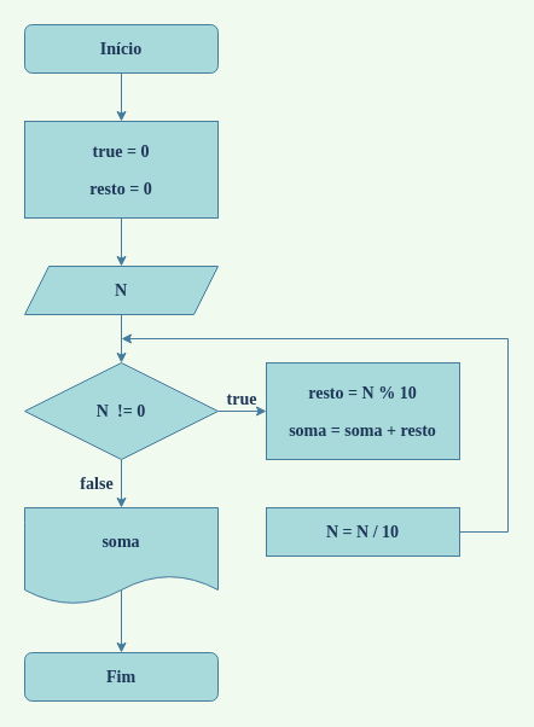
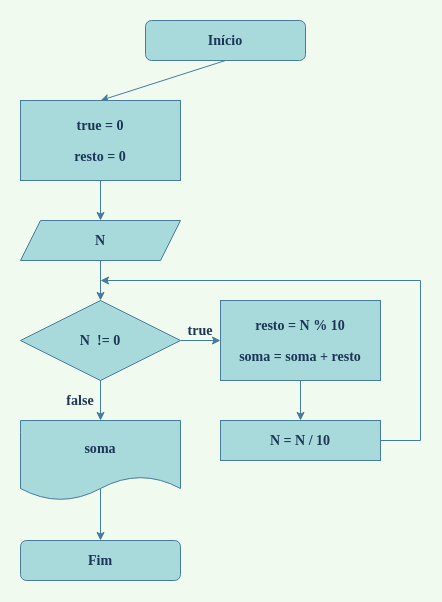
  <mxCell id="0" />
  <mxCell id="1" parent="0" />
- <mxCell id="2" value="&lt;h3&gt;&lt;font face=&quot;Times New Roman&quot;&gt;Início&lt;/font&gt;&lt;/h3&gt;" style="rounded=1;whiteSpace=wrap;html=1;sketch=0;strokeColor=#457B9D;fillColor=#A8DADC;fontColor=#1D3557;" vertex="1" parent="1"><mxGeometry x="20" y="20" width="160" height="40" as="geometry" /></mxCell>
+ <mxCell id="2" value="&lt;h3&gt;&lt;font face=&quot;Times New Roman&quot;&gt;Início&lt;/font&gt;&lt;/h3&gt;" style="rounded=1;whiteSpace=wrap;html=1;sketch=0;strokeColor=#457B9D;fillColor=#A8DADC;fontColor=#1D3557;" vertex="1" parent="1"><mxGeometry x="145" y="20" width="160" height="40" as="geometry" /></mxCell>
  <mxCell id="3" value="" style="endArrow=classic;html=1;strokeColor=#457B9D;fillColor=#A8DADC;fontColor=#1D3557;exitX=0.5;exitY=1;exitDx=0;exitDy=0;entryX=0.5;entryY=0;entryDx=0;entryDy=0;labelBackgroundColor=#F1FAEE;" edge="1" parent="1" source="2" target="5"><mxGeometry width="50" height="50" relative="1" as="geometry"><mxPoint x="130" y="280" as="sourcePoint" /><mxPoint x="100" y="100" as="targetPoint" /></mxGeometry></mxCell>
  <mxCell id="4" value="" style="edgeStyle=orthogonalEdgeStyle;curved=0;rounded=1;sketch=0;orthogonalLoop=1;jettySize=auto;html=1;strokeColor=#457B9D;fillColor=#A8DADC;fontColor=#1D3557;labelBackgroundColor=#F1FAEE;" edge="1" parent="1" source="5" target="7"><mxGeometry relative="1" as="geometry" /></mxCell>
  <mxCell id="5" value="&lt;h3&gt;&lt;font face=&quot;Times New Roman&quot;&gt;true = 0&lt;/font&gt;&lt;/h3&gt;&lt;div&gt;&lt;h3&gt;&lt;font face=&quot;Times New Roman&quot;&gt;resto = 0&lt;/font&gt;&lt;/h3&gt;&lt;/div&gt;" style="rounded=0;whiteSpace=wrap;html=1;sketch=0;strokeColor=#457B9D;fillColor=#A8DADC;fontColor=#1D3557;" vertex="1" parent="1"><mxGeometry x="20" y="100" width="160" height="80" as="geometry" /></mxCell>
  <mxCell id="6" value="" style="edgeStyle=orthogonalEdgeStyle;curved=0;rounded=1;sketch=0;orthogonalLoop=1;jettySize=auto;html=1;strokeColor=#457B9D;fillColor=#A8DADC;fontColor=#1D3557;labelBackgroundColor=#F1FAEE;" edge="1" parent="1" source="7" target="10"><mxGeometry relative="1" as="geometry" /></mxCell>
  <mxCell id="7" value="&lt;h3&gt;&lt;font face=&quot;Times New Roman&quot;&gt;N&lt;/font&gt;&lt;/h3&gt;" style="shape=parallelogram;perimeter=parallelogramPerimeter;whiteSpace=wrap;html=1;fixedSize=1;rounded=0;fontColor=#1D3557;strokeColor=#457B9D;fillColor=#A8DADC;sketch=0;" vertex="1" parent="1"><mxGeometry x="20" y="220" width="160" height="40" as="geometry" /></mxCell>
  <mxCell id="8" value="" style="edgeStyle=orthogonalEdgeStyle;curved=0;rounded=1;sketch=0;orthogonalLoop=1;jettySize=auto;html=1;strokeColor=#457B9D;fillColor=#A8DADC;fontColor=#1D3557;labelBackgroundColor=#F1FAEE;" edge="1" parent="1" source="10" target="12"><mxGeometry relative="1" as="geometry" /></mxCell>
  <mxCell id="9" value="" style="edgeStyle=orthogonalEdgeStyle;curved=0;rounded=1;sketch=0;orthogonalLoop=1;jettySize=auto;html=1;strokeColor=#457B9D;fillColor=#A8DADC;fontColor=#1D3557;labelBackgroundColor=#F1FAEE;" edge="1" parent="1" source="10" target="18"><mxGeometry relative="1" as="geometry" /></mxCell>
  <mxCell id="10" value="&lt;h3&gt;&lt;font face=&quot;Times New Roman&quot;&gt;N&amp;nbsp; != 0&lt;/font&gt;&lt;/h3&gt;" style="rhombus;whiteSpace=wrap;html=1;rounded=0;fontColor=#1D3557;strokeColor=#457B9D;fillColor=#A8DADC;sketch=0;" vertex="1" parent="1"><mxGeometry x="20" y="300" width="160" height="80" as="geometry" /></mxCell>
+ <mxCell id="11" value="" style="edgeStyle=orthogonalEdgeStyle;curved=0;rounded=1;sketch=0;orthogonalLoop=1;jettySize=auto;html=1;strokeColor=#457B9D;fillColor=#A8DADC;fontColor=#1D3557;labelBackgroundColor=#F1FAEE;" edge="1" parent="1" source="12" target="13"><mxGeometry relative="1" as="geometry" /></mxCell>
  <mxCell id="12" value="&lt;h3&gt;&lt;font face=&quot;Times New Roman&quot;&gt;resto = N % 10&lt;/font&gt;&lt;/h3&gt;&lt;div&gt;&lt;h3&gt;&lt;font face=&quot;Times New Roman&quot;&gt;soma = soma + resto&lt;/font&gt;&lt;/h3&gt;&lt;/div&gt;&lt;div&gt;&lt;div&gt;&lt;/div&gt;&lt;/div&gt;&lt;div&gt;&lt;/div&gt;" style="whiteSpace=wrap;html=1;rounded=0;fontColor=#1D3557;strokeColor=#457B9D;fillColor=#A8DADC;sketch=0;" vertex="1" parent="1"><mxGeometry x="220" y="300" width="160" height="80" as="geometry" /></mxCell>
  <mxCell id="13" value="&lt;h3&gt;&lt;font face=&quot;Times New Roman&quot;&gt;N = N / 10&lt;/font&gt;&lt;/h3&gt;&lt;div&gt;&lt;div&gt;&lt;/div&gt;&lt;/div&gt;&lt;div&gt;&lt;/div&gt;" style="whiteSpace=wrap;html=1;rounded=0;fontColor=#1D3557;strokeColor=#457B9D;fillColor=#A8DADC;sketch=0;" vertex="1" parent="1"><mxGeometry x="220" y="420" width="160" height="40" as="geometry" /></mxCell>
  <mxCell id="14" value="" style="endArrow=classic;html=1;strokeColor=#457B9D;fillColor=#A8DADC;fontColor=#1D3557;labelBackgroundColor=#F1FAEE;" edge="1" parent="1"><mxGeometry width="50" height="50" relative="1" as="geometry"><mxPoint x="420" y="280" as="sourcePoint" /><mxPoint x="100" y="280" as="targetPoint" /></mxGeometry></mxCell>
  <mxCell id="15" value="" style="endArrow=none;html=1;strokeColor=#457B9D;fillColor=#A8DADC;fontColor=#1D3557;entryX=1;entryY=0.5;entryDx=0;entryDy=0;labelBackgroundColor=#F1FAEE;" edge="1" parent="1" target="13"><mxGeometry width="50" height="50" relative="1" as="geometry"><mxPoint x="420" y="440" as="sourcePoint" /><mxPoint x="180" y="320" as="targetPoint" /></mxGeometry></mxCell>
  <mxCell id="16" value="" style="endArrow=none;html=1;strokeColor=#457B9D;fillColor=#A8DADC;fontColor=#1D3557;labelBackgroundColor=#F1FAEE;" edge="1" parent="1"><mxGeometry width="50" height="50" relative="1" as="geometry"><mxPoint x="420" y="440" as="sourcePoint" /><mxPoint x="420" y="280" as="targetPoint" /></mxGeometry></mxCell>
  <mxCell id="17" value="&lt;h3 style=&quot;color: rgb(29 , 53 , 87)&quot;&gt;&lt;font face=&quot;Times New Roman&quot;&gt;true&lt;/font&gt;&lt;/h3&gt;" style="text;html=1;strokeColor=none;fillColor=none;align=center;verticalAlign=middle;whiteSpace=wrap;rounded=0;fontColor=#1D3557;" vertex="1" parent="1"><mxGeometry x="180" y="320" width="40" height="20" as="geometry" /></mxCell>
  <mxCell id="18" value="&lt;h3&gt;&lt;font face=&quot;Times New Roman&quot;&gt;soma&lt;/font&gt;&lt;/h3&gt;" style="shape=document;whiteSpace=wrap;html=1;boundedLbl=1;rounded=0;fontColor=#1D3557;strokeColor=#457B9D;fillColor=#A8DADC;sketch=0;" vertex="1" parent="1"><mxGeometry x="20" y="420" width="160" height="80" as="geometry" /></mxCell>
  <mxCell id="19" value="&lt;h3 style=&quot;color: rgb(29 , 53 , 87)&quot;&gt;&lt;font face=&quot;Times New Roman&quot;&gt;false&lt;/font&gt;&lt;/h3&gt;" style="text;html=1;strokeColor=none;fillColor=none;align=center;verticalAlign=middle;whiteSpace=wrap;rounded=0;fontColor=#1D3557;" vertex="1" parent="1"><mxGeometry x="60" y="390" width="40" height="20" as="geometry" /></mxCell>
  <mxCell id="20" value="&lt;h3&gt;&lt;font face=&quot;Times New Roman&quot;&gt;Fim&lt;/font&gt;&lt;/h3&gt;" style="rounded=1;whiteSpace=wrap;html=1;sketch=0;strokeColor=#457B9D;fillColor=#A8DADC;fontColor=#1D3557;" vertex="1" parent="1"><mxGeometry x="20" y="540" width="160" height="40" as="geometry" /></mxCell>
  <mxCell id="21" value="" style="endArrow=classic;html=1;strokeColor=#457B9D;fillColor=#A8DADC;fontColor=#1D3557;entryX=0.5;entryY=0;entryDx=0;entryDy=0;labelBackgroundColor=#F1FAEE;" edge="1" parent="1" target="20"><mxGeometry width="50" height="50" relative="1" as="geometry"><mxPoint x="100" y="488" as="sourcePoint" /><mxPoint x="180" y="650" as="targetPoint" /></mxGeometry></mxCell>
